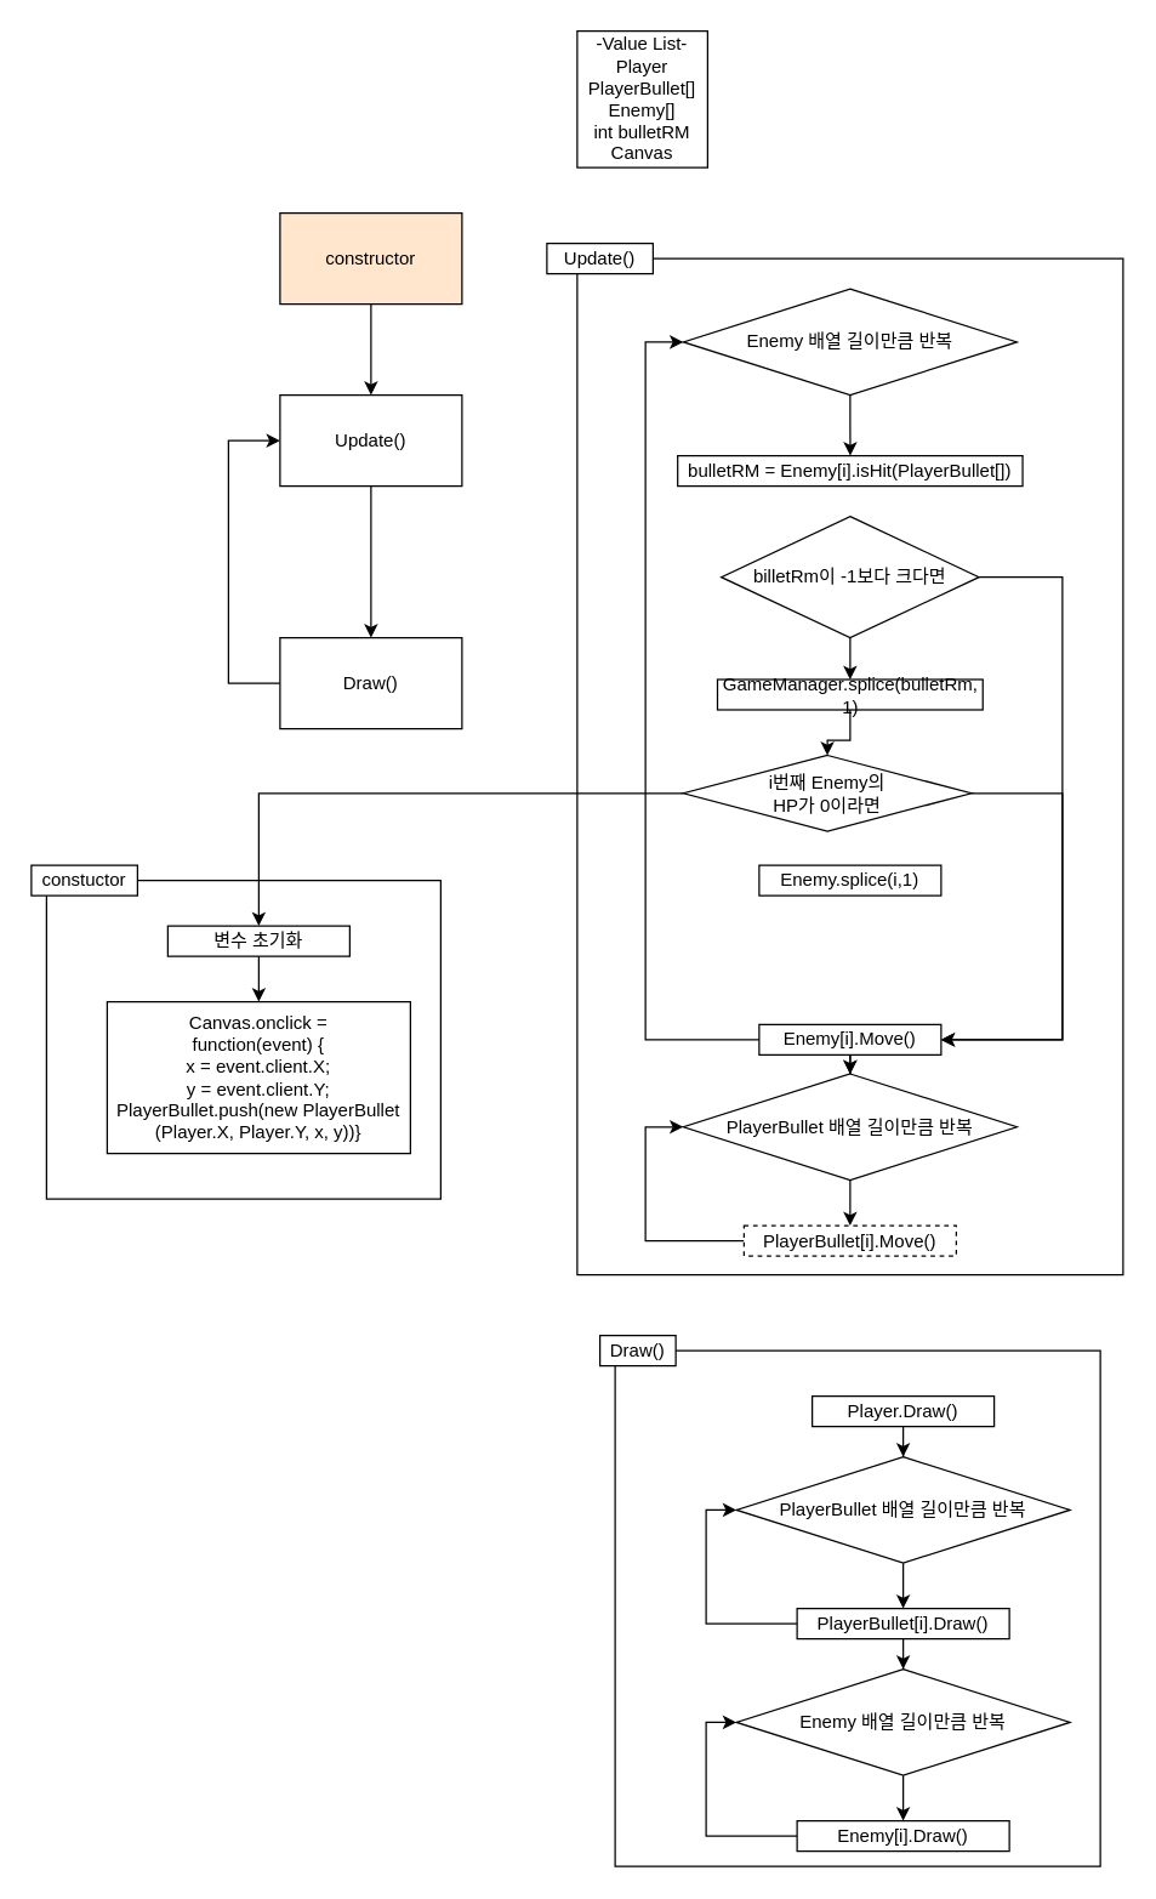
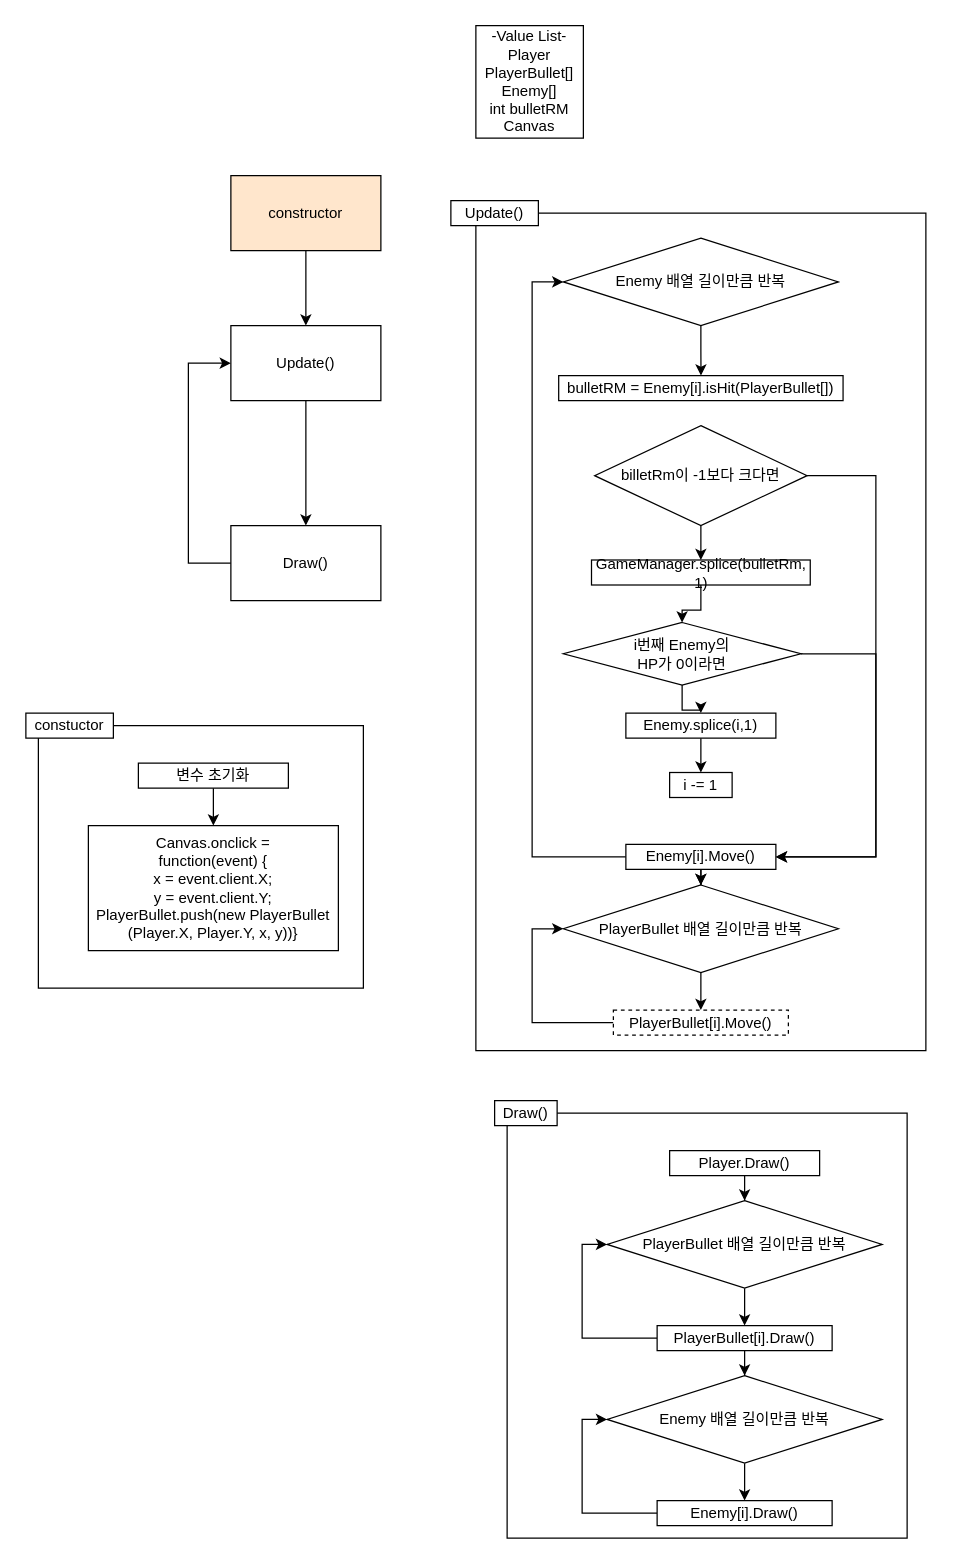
  <mxCell id="0" />
  <mxCell id="1" parent="0" />
  <mxCell id="2" value="" style="rounded=0;whiteSpace=wrap;html=1;" vertex="1" parent="1"><mxGeometry x="30" y="580" width="260" height="210" as="geometry" /></mxCell>
  <mxCell id="3" value="" style="rounded=0;whiteSpace=wrap;html=1;" vertex="1" parent="1"><mxGeometry x="405" y="890" width="320" height="340" as="geometry" /></mxCell>
  <mxCell id="4" value="" style="rounded=0;whiteSpace=wrap;html=1;" vertex="1" parent="1"><mxGeometry x="380" y="170" width="360" height="670" as="geometry" /></mxCell>
  <mxCell id="5" style="edgeStyle=orthogonalEdgeStyle;rounded=0;orthogonalLoop=1;jettySize=auto;html=1;entryX=0.5;entryY=0;entryDx=0;entryDy=0;" edge="1" parent="1" source="6" target="8"><mxGeometry relative="1" as="geometry" /></mxCell>
  <mxCell id="6" value="constructor" style="rounded=0;whiteSpace=wrap;html=1;fillColor=#ffe6cc;" vertex="1" parent="1"><mxGeometry x="184" y="140" width="120" height="60" as="geometry" /></mxCell>
  <mxCell id="7" style="edgeStyle=orthogonalEdgeStyle;rounded=0;orthogonalLoop=1;jettySize=auto;html=1;entryX=0.5;entryY=0;entryDx=0;entryDy=0;" edge="1" parent="1" source="8" target="10"><mxGeometry relative="1" as="geometry" /></mxCell>
  <mxCell id="8" value="Update()" style="rounded=0;whiteSpace=wrap;html=1;" vertex="1" parent="1"><mxGeometry x="184" y="260" width="120" height="60" as="geometry" /></mxCell>
  <mxCell id="9" style="edgeStyle=orthogonalEdgeStyle;rounded=0;orthogonalLoop=1;jettySize=auto;html=1;entryX=0;entryY=0.5;entryDx=0;entryDy=0;" edge="1" parent="1" source="10" target="8"><mxGeometry relative="1" as="geometry"><Array as="points"><mxPoint x="150" y="450" /><mxPoint x="150" y="290" /></Array></mxGeometry></mxCell>
  <mxCell id="10" value="Draw()" style="rounded=0;whiteSpace=wrap;html=1;" vertex="1" parent="1"><mxGeometry x="184" y="420" width="120" height="60" as="geometry" /></mxCell>
  <mxCell id="11" value="-Value List-&lt;br&gt;Player&lt;br&gt;PlayerBullet[]&lt;br&gt;Enemy[]&lt;br&gt;int bulletRM&lt;br&gt;Canvas" style="rounded=0;whiteSpace=wrap;html=1;" vertex="1" parent="1"><mxGeometry x="380" y="20" width="86" height="90" as="geometry" /></mxCell>
  <mxCell id="12" value="Update()" style="rounded=0;whiteSpace=wrap;html=1;direction=south;" vertex="1" parent="1"><mxGeometry x="360" y="160" width="70" height="20" as="geometry" /></mxCell>
  <mxCell id="13" style="edgeStyle=orthogonalEdgeStyle;rounded=0;orthogonalLoop=1;jettySize=auto;html=1;" edge="1" parent="1" source="14" target="15"><mxGeometry relative="1" as="geometry" /></mxCell>
  <mxCell id="14" value="Enemy 배열 길이만큼 반복" style="rhombus;whiteSpace=wrap;html=1;" vertex="1" parent="1"><mxGeometry x="450" y="190" width="220" height="70" as="geometry" /></mxCell>
  <mxCell id="15" value="bulletRM = Enemy[i].isHit(PlayerBullet[])" style="rounded=0;whiteSpace=wrap;html=1;" vertex="1" parent="1"><mxGeometry x="446.25" y="300" width="227.5" height="20" as="geometry" /></mxCell>
  <mxCell id="16" style="edgeStyle=orthogonalEdgeStyle;rounded=0;orthogonalLoop=1;jettySize=auto;html=1;exitX=0.5;exitY=1;exitDx=0;exitDy=0;" edge="1" parent="1" source="19" target="21"><mxGeometry relative="1" as="geometry"><mxPoint x="560" y="480" as="sourcePoint" /></mxGeometry></mxCell>
  <mxCell id="17" value="" style="edgeStyle=orthogonalEdgeStyle;rounded=0;orthogonalLoop=1;jettySize=auto;html=1;" edge="1" parent="1" source="19" target="21"><mxGeometry relative="1" as="geometry" /></mxCell>
  <mxCell id="18" style="edgeStyle=orthogonalEdgeStyle;rounded=0;orthogonalLoop=1;jettySize=auto;html=1;entryX=0;entryY=0.5;entryDx=0;entryDy=0;exitX=0;exitY=0.5;exitDx=0;exitDy=0;" edge="1" parent="1" source="19" target="14"><mxGeometry relative="1" as="geometry"><mxPoint x="445" y="332.5" as="targetPoint" /><Array as="points"><mxPoint x="425" y="685" /><mxPoint x="425" y="225" /></Array></mxGeometry></mxCell>
  <mxCell id="19" value="Enemy[i].Move()" style="rounded=0;whiteSpace=wrap;html=1;" vertex="1" parent="1"><mxGeometry x="500" y="675" width="120" height="20" as="geometry" /></mxCell>
  <mxCell id="20" style="edgeStyle=orthogonalEdgeStyle;rounded=0;orthogonalLoop=1;jettySize=auto;html=1;entryX=0.5;entryY=0;entryDx=0;entryDy=0;" edge="1" parent="1" source="21" target="23"><mxGeometry relative="1" as="geometry" /></mxCell>
  <mxCell id="21" value="PlayerBullet 배열 길이만큼 반복" style="rhombus;whiteSpace=wrap;html=1;" vertex="1" parent="1"><mxGeometry x="450" y="707.5" width="220" height="70" as="geometry" /></mxCell>
  <mxCell id="22" style="edgeStyle=orthogonalEdgeStyle;rounded=0;orthogonalLoop=1;jettySize=auto;html=1;entryX=0;entryY=0.5;entryDx=0;entryDy=0;" edge="1" parent="1" source="23" target="21"><mxGeometry relative="1" as="geometry"><Array as="points"><mxPoint x="425" y="817.5" /><mxPoint x="425" y="742.5" /></Array></mxGeometry></mxCell>
  <mxCell id="23" value="PlayerBullet[i].Move()" style="rounded=0;whiteSpace=wrap;html=1;dashed=1;" vertex="1" parent="1"><mxGeometry x="490" y="807.5" width="140" height="20" as="geometry" /></mxCell>
  <mxCell id="24" value="Draw()" style="rounded=0;whiteSpace=wrap;html=1;" vertex="1" parent="1"><mxGeometry x="395" y="880" width="50" height="20" as="geometry" /></mxCell>
  <mxCell id="25" value="" style="edgeStyle=orthogonalEdgeStyle;rounded=0;orthogonalLoop=1;jettySize=auto;html=1;" edge="1" parent="1" source="26" target="28"><mxGeometry relative="1" as="geometry" /></mxCell>
  <mxCell id="26" value="Player.Draw()" style="rounded=0;whiteSpace=wrap;html=1;" vertex="1" parent="1"><mxGeometry x="535" y="920" width="120" height="20" as="geometry" /></mxCell>
  <mxCell id="27" style="edgeStyle=orthogonalEdgeStyle;rounded=0;orthogonalLoop=1;jettySize=auto;html=1;" edge="1" parent="1" source="28" target="31"><mxGeometry relative="1" as="geometry" /></mxCell>
  <mxCell id="28" value="PlayerBullet 배열 길이만큼 반복" style="rhombus;whiteSpace=wrap;html=1;" vertex="1" parent="1"><mxGeometry x="485" y="960" width="220" height="70" as="geometry" /></mxCell>
  <mxCell id="29" style="edgeStyle=orthogonalEdgeStyle;rounded=0;orthogonalLoop=1;jettySize=auto;html=1;entryX=0;entryY=0.5;entryDx=0;entryDy=0;" edge="1" parent="1" source="31" target="28"><mxGeometry relative="1" as="geometry"><Array as="points"><mxPoint x="465" y="1070" /><mxPoint x="465" y="995" /></Array></mxGeometry></mxCell>
  <mxCell id="30" value="" style="edgeStyle=orthogonalEdgeStyle;rounded=0;orthogonalLoop=1;jettySize=auto;html=1;" edge="1" parent="1" source="31" target="33"><mxGeometry relative="1" as="geometry" /></mxCell>
  <mxCell id="31" value="PlayerBullet[i].Draw()" style="rounded=0;whiteSpace=wrap;html=1;" vertex="1" parent="1"><mxGeometry x="525" y="1060" width="140" height="20" as="geometry" /></mxCell>
  <mxCell id="32" style="edgeStyle=orthogonalEdgeStyle;rounded=0;orthogonalLoop=1;jettySize=auto;html=1;entryX=0.5;entryY=0;entryDx=0;entryDy=0;" edge="1" parent="1" source="33" target="35"><mxGeometry relative="1" as="geometry" /></mxCell>
  <mxCell id="33" value="Enemy 배열 길이만큼 반복" style="rhombus;whiteSpace=wrap;html=1;" vertex="1" parent="1"><mxGeometry x="485" y="1100" width="220" height="70" as="geometry" /></mxCell>
  <mxCell id="34" style="edgeStyle=orthogonalEdgeStyle;rounded=0;orthogonalLoop=1;jettySize=auto;html=1;entryX=0;entryY=0.5;entryDx=0;entryDy=0;" edge="1" parent="1" source="35" target="33"><mxGeometry relative="1" as="geometry"><Array as="points"><mxPoint x="465" y="1210" /><mxPoint x="465" y="1135" /></Array></mxGeometry></mxCell>
  <mxCell id="35" value="Enemy[i].Draw()" style="rounded=0;whiteSpace=wrap;html=1;" vertex="1" parent="1"><mxGeometry x="525" y="1200" width="140" height="20" as="geometry" /></mxCell>
  <mxCell id="36" style="edgeStyle=orthogonalEdgeStyle;rounded=0;orthogonalLoop=1;jettySize=auto;html=1;" edge="1" parent="1" source="37" target="40"><mxGeometry relative="1" as="geometry" /></mxCell>
  <mxCell id="37" value="GameManager.splice(bulletRm, 1)" style="rounded=0;whiteSpace=wrap;html=1;" vertex="1" parent="1"><mxGeometry x="472.5" y="447.5" width="175" height="20" as="geometry" /></mxCell>
- <mxCell id="38" style="edgeStyle=orthogonalEdgeStyle;rounded=0;orthogonalLoop=1;jettySize=auto;html=1;" edge="1" parent="1" source="40" target="46"><mxGeometry relative="1" as="geometry" /></mxCell>
+ <mxCell id="38" style="edgeStyle=orthogonalEdgeStyle;rounded=0;orthogonalLoop=1;jettySize=auto;html=1;" edge="1" parent="1" source="40" target="42"><mxGeometry relative="1" as="geometry" /></mxCell>
  <mxCell id="39" style="edgeStyle=orthogonalEdgeStyle;rounded=0;orthogonalLoop=1;jettySize=auto;html=1;entryX=1;entryY=0.5;entryDx=0;entryDy=0;" edge="1" parent="1" source="40" target="19"><mxGeometry relative="1" as="geometry"><mxPoint x="635" y="667.5" as="targetPoint" /><Array as="points"><mxPoint x="700" y="523" /><mxPoint x="700" y="685" /></Array></mxGeometry></mxCell>
  <mxCell id="40" value="i번째 Enemy의&lt;br&gt;HP가 0이라면" style="rhombus;whiteSpace=wrap;html=1;" vertex="1" parent="1"><mxGeometry x="450" y="497.5" width="190" height="50" as="geometry" /></mxCell>
+ <mxCell id="41" value="" style="edgeStyle=orthogonalEdgeStyle;rounded=0;orthogonalLoop=1;jettySize=auto;html=1;" edge="1" parent="1" source="42" target="43"><mxGeometry relative="1" as="geometry" /></mxCell>
  <mxCell id="42" value="Enemy.splice(i,1)" style="rounded=0;whiteSpace=wrap;html=1;" vertex="1" parent="1"><mxGeometry x="500" y="570" width="120" height="20" as="geometry" /></mxCell>
+ <mxCell id="43" value="i -= 1" style="rounded=0;whiteSpace=wrap;html=1;" vertex="1" parent="1"><mxGeometry x="535" y="617.5" width="50" height="20" as="geometry" /></mxCell>
  <mxCell id="44" value="constuctor" style="rounded=0;whiteSpace=wrap;html=1;" vertex="1" parent="1"><mxGeometry x="20" y="570" width="70" height="20" as="geometry" /></mxCell>
  <mxCell id="45" value="" style="edgeStyle=orthogonalEdgeStyle;rounded=0;orthogonalLoop=1;jettySize=auto;html=1;" edge="1" parent="1" source="46" target="47"><mxGeometry relative="1" as="geometry" /></mxCell>
  <mxCell id="46" value="변수 초기화" style="rounded=0;whiteSpace=wrap;html=1;" vertex="1" parent="1"><mxGeometry x="110" y="610" width="120" height="20" as="geometry" /></mxCell>
  <mxCell id="47" value="Canvas.onclick =&lt;br&gt;function(event) {&lt;br&gt;x = event.client.X;&lt;br&gt;y = event.client.Y;&lt;br&gt;PlayerBullet.push(new PlayerBullet&lt;br&gt;(Player.X, Player.Y, x, y))}" style="rounded=0;whiteSpace=wrap;html=1;" vertex="1" parent="1"><mxGeometry x="70" y="660" width="200" height="100" as="geometry" /></mxCell>
  <mxCell id="48" value="" style="edgeStyle=orthogonalEdgeStyle;rounded=0;orthogonalLoop=1;jettySize=auto;html=1;entryX=0.5;entryY=0;entryDx=0;entryDy=0;" edge="1" parent="1" source="50" target="37"><mxGeometry relative="1" as="geometry" /></mxCell>
  <mxCell id="49" style="edgeStyle=orthogonalEdgeStyle;rounded=0;orthogonalLoop=1;jettySize=auto;html=1;entryX=1;entryY=0.5;entryDx=0;entryDy=0;" edge="1" parent="1" source="50" target="19"><mxGeometry relative="1" as="geometry"><Array as="points"><mxPoint x="700" y="380" /><mxPoint x="700" y="685" /></Array></mxGeometry></mxCell>
  <mxCell id="50" value="billetRm이 -1보다 크다면" style="rhombus;whiteSpace=wrap;html=1;" vertex="1" parent="1"><mxGeometry x="475" y="340" width="170" height="80" as="geometry" /></mxCell>
